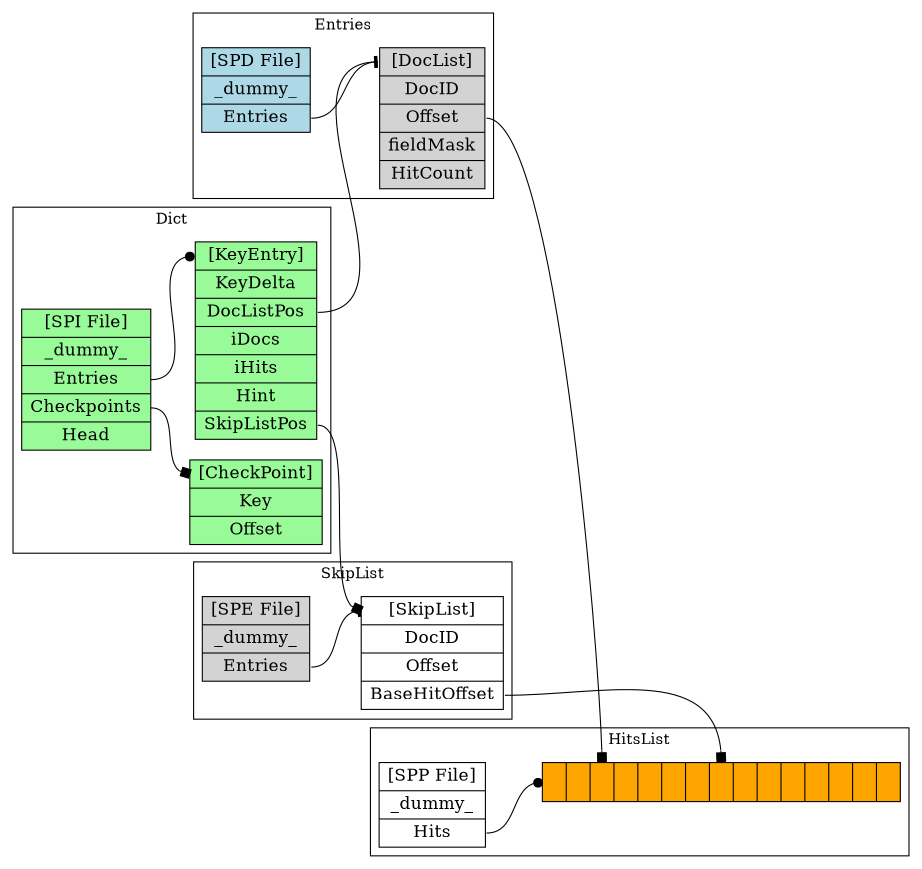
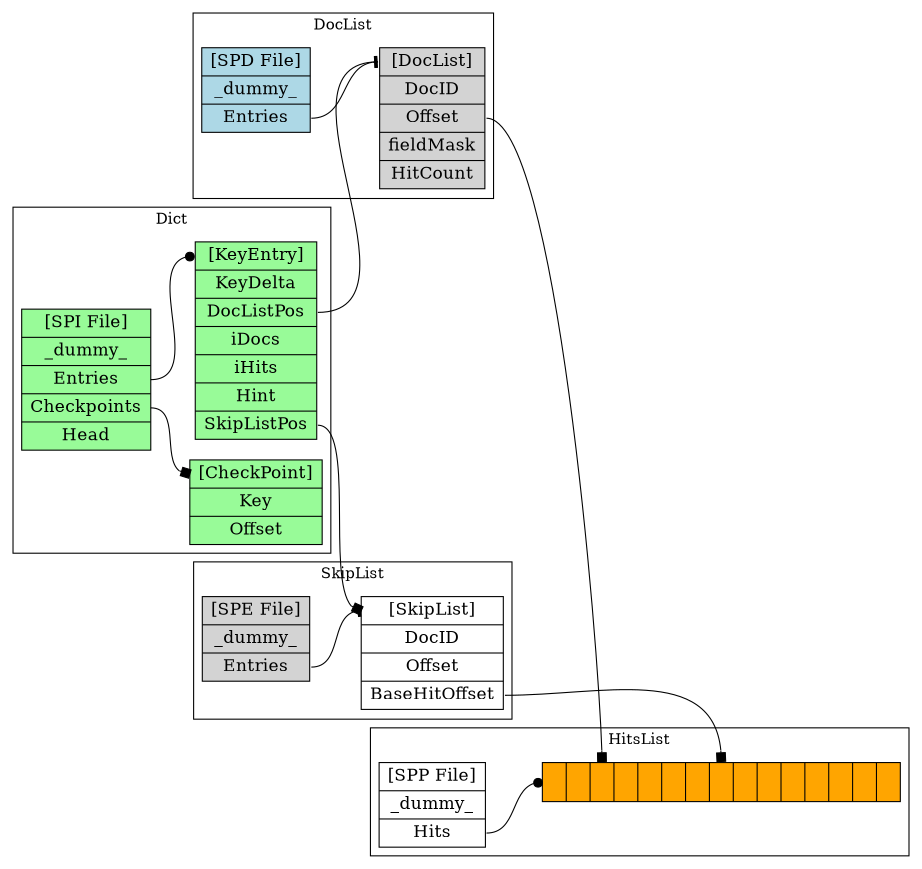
  digraph {
    rankdir=LR
    node [fillcolor=palegreen fontsize=16 shape=record style=filled]
    edge [arrowhead=box headport=f tailport=f1]
    n1 [label="<f>[SPI File]| _dummy_ | <f0> Entries | <f1>Checkpoints | Head"]
    n2 [label="<f>[KeyEntry]|<f0> KeyDelta| <f1> DocListPos | <f2> iDocs | <f3> iHits | <f4>Hint | <f5> SkipListPos"]
    n3 [label="<f>[CheckPoint]|<f0> Key |<f1> Offset"]
    n4 [fillcolor=lightblue label="<f>[SPD File]| _dummy_ | <f0> Entries"]
    n5 [fillcolor=lightgrey label="<f>[DocList]|<f0> DocID |<f1> Offset|<f2> fieldMask | HitCount"]
    n6 [fillcolor=lightgrey label="<f>[SPE File]| _dummy_ | <f0> Entries"]
    n7 [fillcolor=white label="<f>[SkipList]|<f0> DocID |<f1> Offset|<f2> BaseHitOffset"]
    n8 [fillcolor=white label="<f>[SPP File]| _dummy_ | <f1> Hits"]
    n9 [fillcolor=orange label="{<f0> | | <f1> | | | | | <f2> | | | | | | | <f3> }"]
    subgraph cluster_1 {
      label=Dict
      n1
      n2
      n3
    }
    subgraph cluster_2 {
-     label=Entries
+     label=DocList
      n4
      n5
    }
    subgraph cluster_3 {
      label=SkipList
      n6
      n7
    }
    subgraph cluster_4 {
      label=HitsList
      n8
      n9
    }
    n1 -> n2 [arrowhead=dot tailport=f0]
    n1 -> n3
    n2 -> n5 [arrowhead=tee]
    n2 -> n7 [tailport=f5]
    n4 -> n5 [arrowhead=tee tailport=f0]
    n5 -> n9 [headport=f1]
    n6 -> n7 [arrowhead=tee tailport=f0]
    n7 -> n9 [headport=f2 tailport=f2]
    n8 -> n9 [arrowhead=dot headport=f0]
  }
